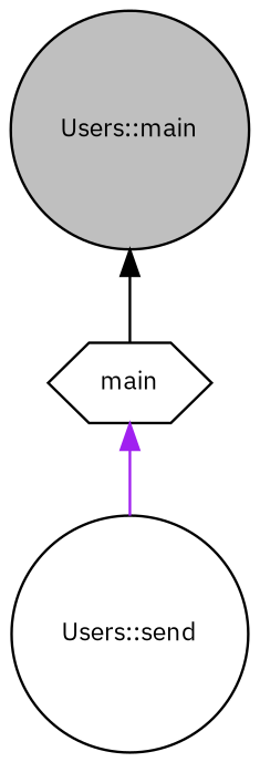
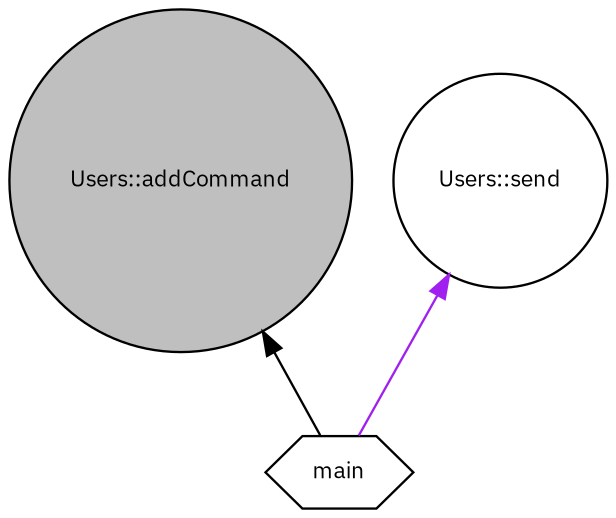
  digraph {
    fontname="IBM Plex Sans"
    rankdir=TB
    node [color=black fillcolor=white fontname="IBM Plex Sans" fontsize=10 shape=circle style=filled]
    edge [dir=back fontname="IBM Plex Sans" fontsize=10 labelfontname=Helvetica labelfontsize=10 style=solid]
-   n1 [fillcolor=grey75 fontcolor=black height=0.2 label="Users::main" width=0.4]
+   n1 [fillcolor=grey75 fontcolor=black height=0.2 label="Users::addCommand" width=0.4]
    n2 [height=0.2 label=main shape=hexagon width=0.4]
    n3 [height=0.2 label="Users::send" width=0.4]
    n1 -> n2 [color=black]
-   n2 -> n3 [color=purple]
+   n3 -> n2 [color=purple]
  }
